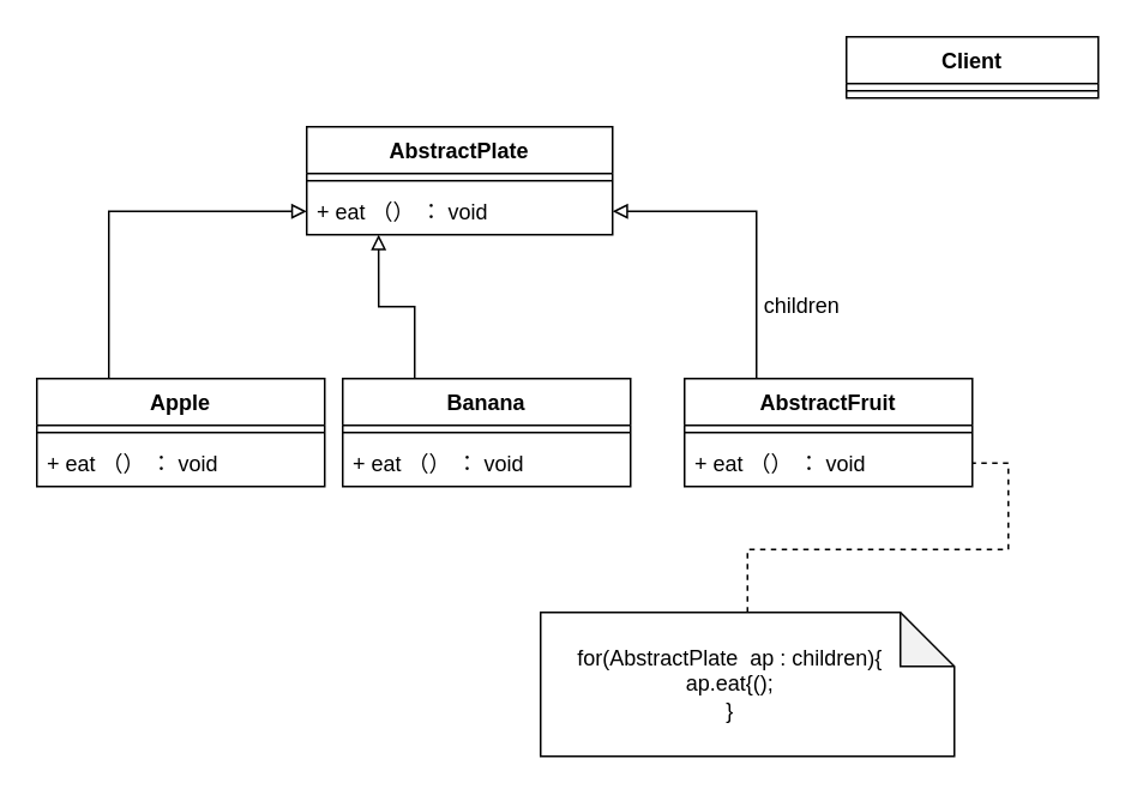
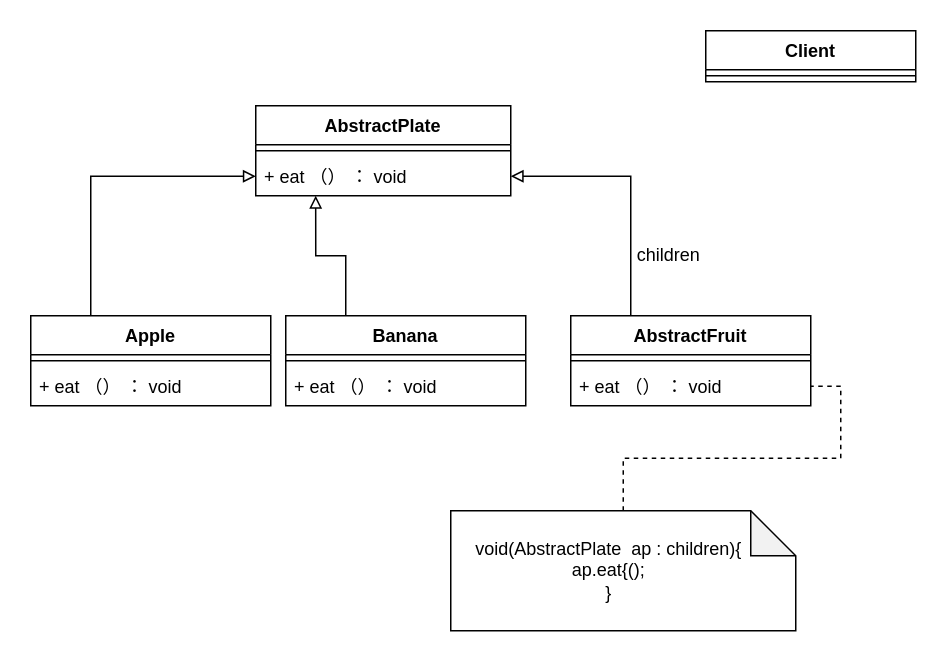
  <mxCell id="0" />
  <mxCell id="1" parent="0" />
  <mxCell id="2" value="AbstractPlate" style="swimlane;fontStyle=1;align=center;verticalAlign=top;childLayout=stackLayout;horizontal=1;startSize=26;horizontalStack=0;resizeParent=1;resizeParentMax=0;resizeLast=0;collapsible=1;marginBottom=0;whiteSpace=wrap;html=1;" vertex="1" parent="1"><mxGeometry x="170" y="70" width="170" height="60" as="geometry" /></mxCell>
  <mxCell id="3" value="" style="line;strokeWidth=1;fillColor=none;align=left;verticalAlign=middle;spacingTop=-1;spacingLeft=3;spacingRight=3;rotatable=0;labelPosition=right;points=[];portConstraint=eastwest;strokeColor=inherit;" vertex="1" parent="2"><mxGeometry y="26" width="170" height="8" as="geometry" /></mxCell>
  <mxCell id="4" value="+ eat （） ： void" style="text;strokeColor=none;fillColor=none;align=left;verticalAlign=top;spacingLeft=4;spacingRight=4;overflow=hidden;rotatable=0;points=[[0,0.5],[1,0.5]];portConstraint=eastwest;whiteSpace=wrap;html=1;" vertex="1" parent="2"><mxGeometry y="34" width="170" height="26" as="geometry" /></mxCell>
  <mxCell id="5" style="edgeStyle=orthogonalEdgeStyle;rounded=0;orthogonalLoop=1;jettySize=auto;html=1;exitX=0.25;exitY=0;exitDx=0;exitDy=0;entryX=0;entryY=0.5;entryDx=0;entryDy=0;endArrow=block;endFill=0;" edge="1" parent="1" source="6" target="4"><mxGeometry relative="1" as="geometry" /></mxCell>
  <mxCell id="6" value="Apple" style="swimlane;fontStyle=1;align=center;verticalAlign=top;childLayout=stackLayout;horizontal=1;startSize=26;horizontalStack=0;resizeParent=1;resizeParentMax=0;resizeLast=0;collapsible=1;marginBottom=0;whiteSpace=wrap;html=1;" vertex="1" parent="1"><mxGeometry x="20" y="210" width="160" height="60" as="geometry" /></mxCell>
  <mxCell id="7" value="" style="line;strokeWidth=1;fillColor=none;align=left;verticalAlign=middle;spacingTop=-1;spacingLeft=3;spacingRight=3;rotatable=0;labelPosition=right;points=[];portConstraint=eastwest;strokeColor=inherit;" vertex="1" parent="6"><mxGeometry y="26" width="160" height="8" as="geometry" /></mxCell>
  <mxCell id="8" value="+ eat （） ： void&amp;nbsp;" style="text;strokeColor=none;fillColor=none;align=left;verticalAlign=top;spacingLeft=4;spacingRight=4;overflow=hidden;rotatable=0;points=[[0,0.5],[1,0.5]];portConstraint=eastwest;whiteSpace=wrap;html=1;" vertex="1" parent="6"><mxGeometry y="34" width="160" height="26" as="geometry" /></mxCell>
  <mxCell id="9" style="edgeStyle=orthogonalEdgeStyle;rounded=0;orthogonalLoop=1;jettySize=auto;html=1;exitX=0.25;exitY=0;exitDx=0;exitDy=0;entryX=0.235;entryY=1;entryDx=0;entryDy=0;entryPerimeter=0;endArrow=block;endFill=0;" edge="1" parent="1" source="10" target="4"><mxGeometry relative="1" as="geometry" /></mxCell>
  <mxCell id="10" value="Banana" style="swimlane;fontStyle=1;align=center;verticalAlign=top;childLayout=stackLayout;horizontal=1;startSize=26;horizontalStack=0;resizeParent=1;resizeParentMax=0;resizeLast=0;collapsible=1;marginBottom=0;whiteSpace=wrap;html=1;" vertex="1" parent="1"><mxGeometry x="190" y="210" width="160" height="60" as="geometry" /></mxCell>
  <mxCell id="11" value="" style="line;strokeWidth=1;fillColor=none;align=left;verticalAlign=middle;spacingTop=-1;spacingLeft=3;spacingRight=3;rotatable=0;labelPosition=right;points=[];portConstraint=eastwest;strokeColor=inherit;" vertex="1" parent="10"><mxGeometry y="26" width="160" height="8" as="geometry" /></mxCell>
  <mxCell id="12" value="+ eat （） ： void&amp;nbsp;" style="text;strokeColor=none;fillColor=none;align=left;verticalAlign=top;spacingLeft=4;spacingRight=4;overflow=hidden;rotatable=0;points=[[0,0.5],[1,0.5]];portConstraint=eastwest;whiteSpace=wrap;html=1;" vertex="1" parent="10"><mxGeometry y="34" width="160" height="26" as="geometry" /></mxCell>
  <mxCell id="13" style="edgeStyle=orthogonalEdgeStyle;rounded=0;orthogonalLoop=1;jettySize=auto;html=1;exitX=0.25;exitY=0;exitDx=0;exitDy=0;entryX=1;entryY=0.5;entryDx=0;entryDy=0;endArrow=block;endFill=0;" edge="1" parent="1" source="14" target="4"><mxGeometry relative="1" as="geometry" /></mxCell>
  <mxCell id="14" value="AbstractFruit" style="swimlane;fontStyle=1;align=center;verticalAlign=top;childLayout=stackLayout;horizontal=1;startSize=26;horizontalStack=0;resizeParent=1;resizeParentMax=0;resizeLast=0;collapsible=1;marginBottom=0;whiteSpace=wrap;html=1;" vertex="1" parent="1"><mxGeometry x="380" y="210" width="160" height="60" as="geometry" /></mxCell>
  <mxCell id="15" value="" style="line;strokeWidth=1;fillColor=none;align=left;verticalAlign=middle;spacingTop=-1;spacingLeft=3;spacingRight=3;rotatable=0;labelPosition=right;points=[];portConstraint=eastwest;strokeColor=inherit;" vertex="1" parent="14"><mxGeometry y="26" width="160" height="8" as="geometry" /></mxCell>
  <mxCell id="16" value="+ eat （） ： void&amp;nbsp;" style="text;strokeColor=none;fillColor=none;align=left;verticalAlign=top;spacingLeft=4;spacingRight=4;overflow=hidden;rotatable=0;points=[[0,0.5],[1,0.5]];portConstraint=eastwest;whiteSpace=wrap;html=1;" vertex="1" parent="14"><mxGeometry y="34" width="160" height="26" as="geometry" /></mxCell>
  <mxCell id="17" value="Client" style="swimlane;fontStyle=1;align=center;verticalAlign=top;childLayout=stackLayout;horizontal=1;startSize=26;horizontalStack=0;resizeParent=1;resizeParentMax=0;resizeLast=0;collapsible=1;marginBottom=0;whiteSpace=wrap;html=1;" vertex="1" parent="1"><mxGeometry x="470" y="20" width="140" height="34" as="geometry" /></mxCell>
  <mxCell id="18" value="" style="line;strokeWidth=1;fillColor=none;align=left;verticalAlign=middle;spacingTop=-1;spacingLeft=3;spacingRight=3;rotatable=0;labelPosition=right;points=[];portConstraint=eastwest;strokeColor=inherit;" vertex="1" parent="17"><mxGeometry y="26" width="140" height="8" as="geometry" /></mxCell>
  <mxCell id="19" style="edgeStyle=orthogonalEdgeStyle;rounded=0;orthogonalLoop=1;jettySize=auto;html=1;exitX=0.5;exitY=0;exitDx=0;exitDy=0;exitPerimeter=0;entryX=1;entryY=0.5;entryDx=0;entryDy=0;dashed=1;endArrow=none;endFill=0;" edge="1" parent="1" source="20" target="16"><mxGeometry relative="1" as="geometry" /></mxCell>
  <mxCell id="20" value="" style="shape=note;whiteSpace=wrap;html=1;backgroundOutline=1;darkOpacity=0.05;" vertex="1" parent="1"><mxGeometry x="300" y="340" width="230" height="80" as="geometry" /></mxCell>
  <mxCell id="21" value="children" style="text;html=1;align=center;verticalAlign=middle;resizable=0;points=[];autosize=1;strokeColor=none;fillColor=none;" vertex="1" parent="1"><mxGeometry x="410" y="155" width="70" height="30" as="geometry" /></mxCell>
- <mxCell id="22" value="for(AbstractPlate&amp;nbsp; ap : children){&lt;br&gt;ap.eat{();&lt;br&gt;}" style="text;html=1;align=center;verticalAlign=middle;resizable=0;points=[];autosize=1;strokeColor=none;fillColor=none;" vertex="1" parent="1"><mxGeometry x="310" y="350" width="190" height="60" as="geometry" /></mxCell>
+ <mxCell id="22" value="void(AbstractPlate&amp;nbsp; ap : children){&lt;br&gt;ap.eat{();&lt;br&gt;}" style="text;html=1;align=center;verticalAlign=middle;resizable=0;points=[];autosize=1;strokeColor=none;fillColor=none;" vertex="1" parent="1"><mxGeometry x="310" y="350" width="190" height="60" as="geometry" /></mxCell>
